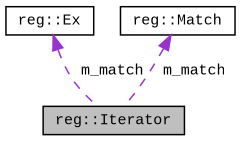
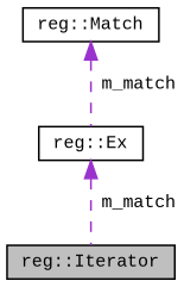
  digraph {
    fontname="Liberation Mono"
    node [color=black fillcolor=white fontname="Liberation Mono" fontsize=10 shape=record style=filled]
    edge [color=darkorchid3 dir=back fontname="Liberation Mono" fontsize=10 labelfontname=Helvetica labelfontsize=10 style=dashed]
    n1 [fillcolor=grey75 fontcolor=black height=0.2 label="reg::Iterator" width=0.4]
    n2 [height=0.2 label="reg::Ex" width=0.4]
    n3 [height=0.2 label="reg::Match" width=0.4]
    n2 -> n1 [label=" m_match"]
-   n3 -> n1 [label=" m_match"]
+   n3 -> n2 [label=" m_match"]
  }
